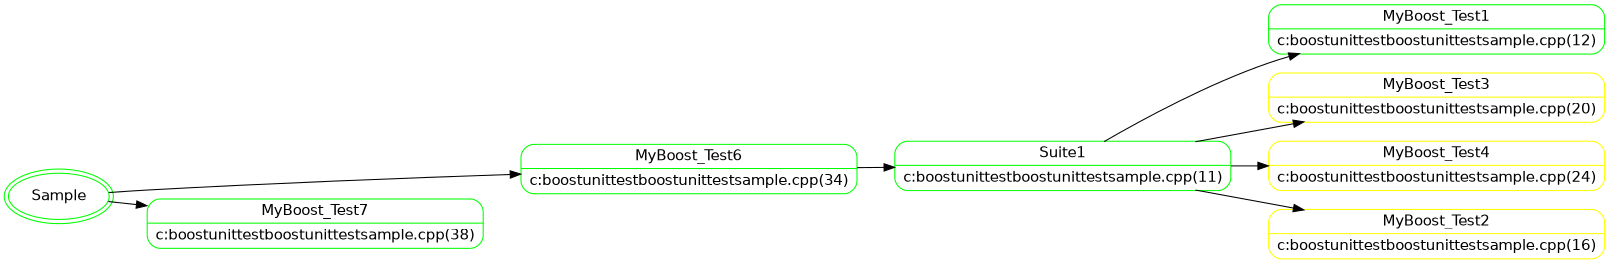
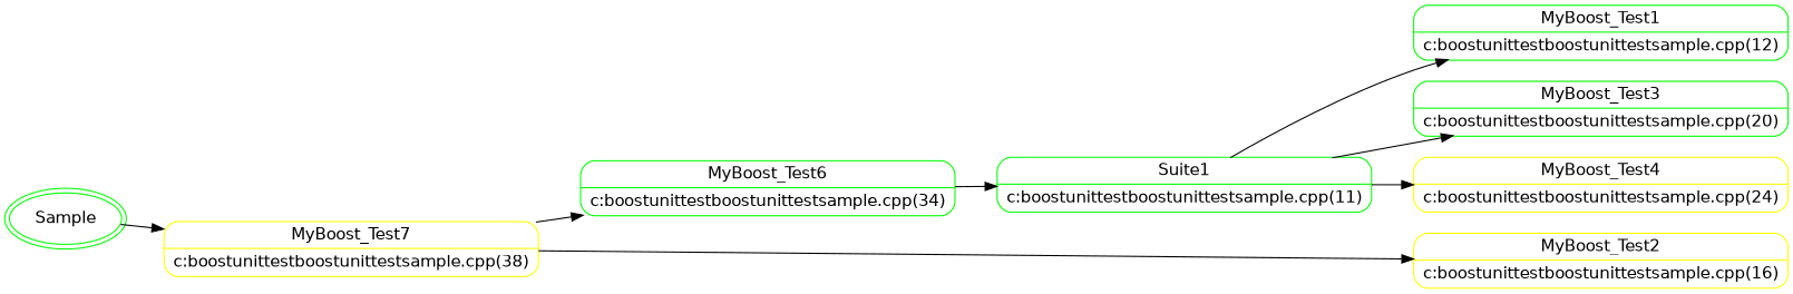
  digraph {
    rankdir=LR
    node [color=green fontname=Helvetica shape=Mrecord]
    n1 [label=Sample peripheries=2 shape=ellipse]
    n2 [label="MyBoost_Test6|c:\boostunittest\boostunittestsample.cpp(34)"]
-   n3 [label="MyBoost_Test7|c:\boostunittest\boostunittestsample.cpp(38)"]
+   n3 [color=yellow label="MyBoost_Test7|c:\boostunittest\boostunittestsample.cpp(38)"]
    n4 [label="Suite1|c:\boostunittest\boostunittestsample.cpp(11)"]
    n5 [label="MyBoost_Test1|c:\boostunittest\boostunittestsample.cpp(12)"]
    n6 [color=yellow label="MyBoost_Test2|c:\boostunittest\boostunittestsample.cpp(16)"]
-   n7 [color=yellow label="MyBoost_Test3|c:\boostunittest\boostunittestsample.cpp(20)"]
+   n7 [label="MyBoost_Test3|c:\boostunittest\boostunittestsample.cpp(20)"]
    n8 [color=yellow label="MyBoost_Test4|c:\boostunittest\boostunittestsample.cpp(24)"]
-   n1 -> n2
+   n3 -> n2
    n1 -> n3
    n2 -> n4
    n4 -> n5
-   n4 -> n6
+   n3 -> n6
    n4 -> n7
    n4 -> n8
  }
